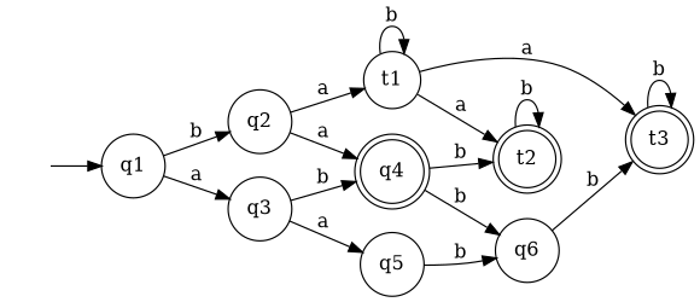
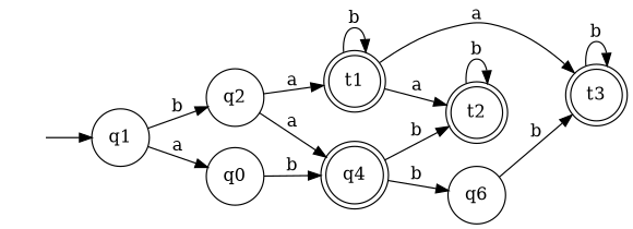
  digraph {
    fontname="DejaVu Serif"
    rankdir=LR
    node [fontname="DejaVu Serif" shape=circle]
    edge [fontname="DejaVu Serif"]
-   t1
+   t1 [shape=doublecircle]
    t2 [shape=doublecircle]
    t3 [shape=doublecircle]
    " " [color=white width=0]
    q1
    q2
-   q3
+   q3 [label=q0]
    q4 [shape=doublecircle]
-   q5
    q6
    t1 -> t1 [label=b]
    t1 -> t2 [label=a]
    t1 -> t3 [label=a]
    t2 -> t2 [label=b]
    t3 -> t3 [label=b]
    " " -> q1
    q1 -> q2 [label=b]
    q1 -> q3 [label=a]
    q2 -> t1 [label=a]
    q2 -> q4 [label=a]
    q3 -> q4 [label=b]
-   q3 -> q5 [label=a]
    q4 -> t2 [label=b]
    q4 -> q6 [label=b]
-   q5 -> q6 [label=b]
    q6 -> t3 [label=b]
  }
